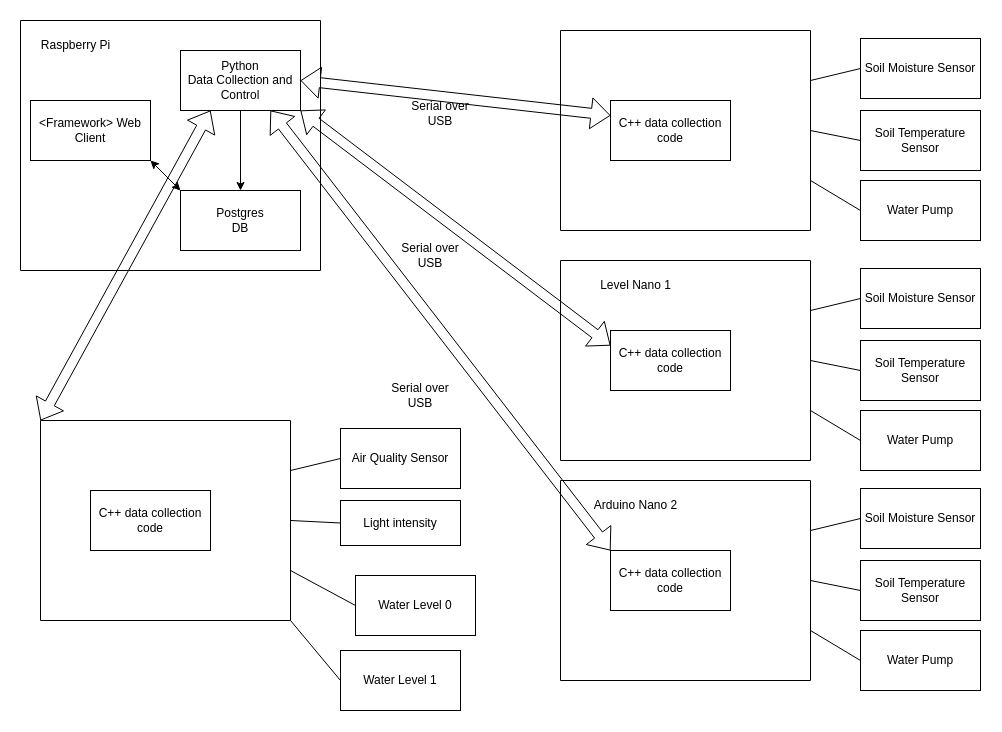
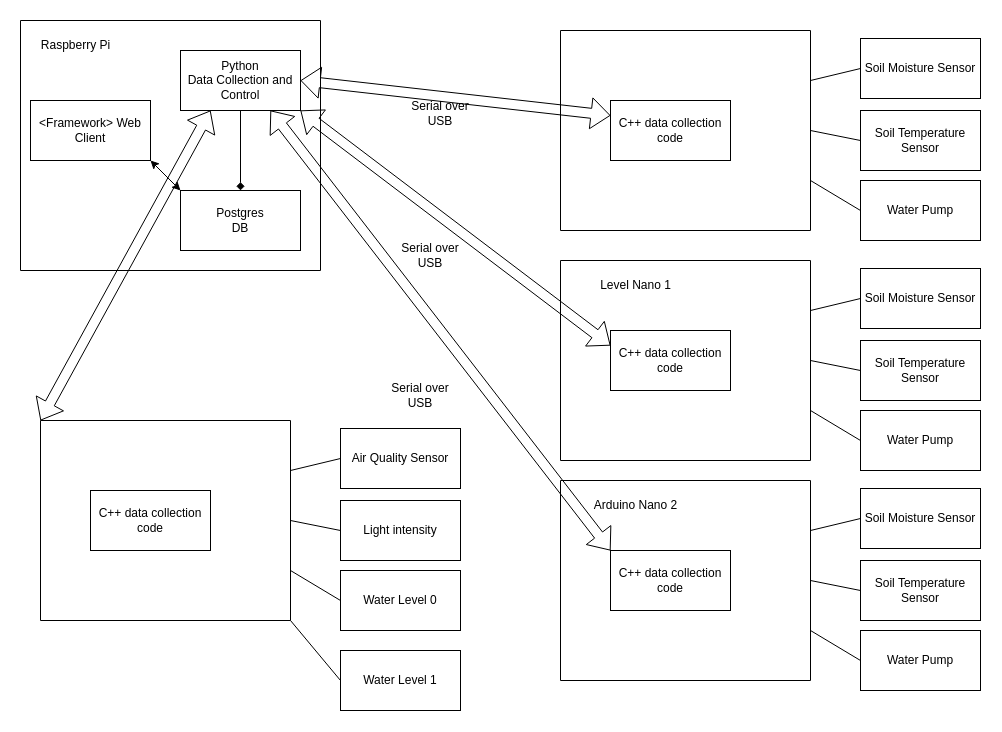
  <mxCell id="0" />
  <mxCell id="1" parent="0" />
  <mxCell id="2" value="" style="swimlane;startSize=0;" vertex="1" parent="1"><mxGeometry x="20" y="20" width="300" height="250" as="geometry" /></mxCell>
  <mxCell id="3" value="Raspberry Pi" style="text;html=1;align=center;verticalAlign=middle;resizable=0;points=[];autosize=1;strokeColor=none;fillColor=none;" vertex="1" parent="2"><mxGeometry x="10" y="10" width="90" height="30" as="geometry" /></mxCell>
- <mxCell id="4" style="edgeStyle=none;html=1;exitX=0.5;exitY=1;exitDx=0;exitDy=0;entryX=0.5;entryY=0;entryDx=0;entryDy=0;" edge="1" parent="2" source="5" target="6"><mxGeometry relative="1" as="geometry" /></mxCell>
+ <mxCell id="4" style="edgeStyle=none;html=1;exitX=0.5;exitY=1;exitDx=0;exitDy=0;entryX=0.5;entryY=0;entryDx=0;entryDy=0;endArrow=diamond;" edge="1" parent="2" source="5" target="6"><mxGeometry relative="1" as="geometry" /></mxCell>
  <mxCell id="5" value="Python&lt;br&gt;Data Collection and Control" style="rounded=0;whiteSpace=wrap;html=1;" vertex="1" parent="2"><mxGeometry x="160" y="30" width="120" height="60" as="geometry" /></mxCell>
  <mxCell id="6" value="Postgres&lt;br&gt;DB" style="rounded=0;whiteSpace=wrap;html=1;" vertex="1" parent="2"><mxGeometry x="160" y="170" width="120" height="60" as="geometry" /></mxCell>
  <mxCell id="7" value="&amp;lt;Framework&amp;gt; Web Client" style="rounded=0;whiteSpace=wrap;html=1;" vertex="1" parent="2"><mxGeometry x="10" y="80" width="120" height="60" as="geometry" /></mxCell>
  <mxCell id="8" value="" style="endArrow=classic;startArrow=classic;html=1;exitX=1;exitY=1;exitDx=0;exitDy=0;entryX=0;entryY=0;entryDx=0;entryDy=0;" edge="1" parent="2" source="7" target="6"><mxGeometry width="50" height="50" relative="1" as="geometry"><mxPoint x="340" y="340" as="sourcePoint" /><mxPoint x="390" y="290" as="targetPoint" /></mxGeometry></mxCell>
  <mxCell id="9" value="" style="swimlane;startSize=0;" vertex="1" parent="1"><mxGeometry x="560" y="30" width="250" height="200" as="geometry" /></mxCell>
  <mxCell id="10" value="C++ data collection code" style="rounded=0;whiteSpace=wrap;html=1;" vertex="1" parent="9"><mxGeometry x="50" y="70" width="120" height="60" as="geometry" /></mxCell>
  <mxCell id="11" value="Soil Moisture Sensor" style="rounded=0;whiteSpace=wrap;html=1;" vertex="1" parent="1"><mxGeometry x="860" y="38" width="120" height="60" as="geometry" /></mxCell>
  <mxCell id="12" value="Soil Temperature Sensor" style="rounded=0;whiteSpace=wrap;html=1;" vertex="1" parent="1"><mxGeometry x="860" y="110" width="120" height="60" as="geometry" /></mxCell>
  <mxCell id="13" value="Water Pump" style="rounded=0;whiteSpace=wrap;html=1;" vertex="1" parent="1"><mxGeometry x="860" y="180" width="120" height="60" as="geometry" /></mxCell>
  <mxCell id="14" value="" style="shape=flexArrow;endArrow=classic;startArrow=classic;html=1;exitX=1;exitY=0.5;exitDx=0;exitDy=0;entryX=0;entryY=0.25;entryDx=0;entryDy=0;" edge="1" parent="1" source="5" target="10"><mxGeometry width="100" height="100" relative="1" as="geometry"><mxPoint x="620" y="300" as="sourcePoint" /><mxPoint x="720" y="200" as="targetPoint" /></mxGeometry></mxCell>
  <mxCell id="15" value="Serial over USB" style="text;html=1;align=center;verticalAlign=middle;whiteSpace=wrap;rounded=0;" vertex="1" parent="1"><mxGeometry x="410" y="98" width="60" height="30" as="geometry" /></mxCell>
  <mxCell id="16" value="" style="endArrow=none;html=1;entryX=0;entryY=0.5;entryDx=0;entryDy=0;exitX=1;exitY=0.25;exitDx=0;exitDy=0;" edge="1" parent="1" source="9" target="11"><mxGeometry width="50" height="50" relative="1" as="geometry"><mxPoint x="640" y="270" as="sourcePoint" /><mxPoint x="690" y="220" as="targetPoint" /></mxGeometry></mxCell>
  <mxCell id="17" value="" style="endArrow=none;html=1;entryX=0;entryY=0.5;entryDx=0;entryDy=0;exitX=1;exitY=0.5;exitDx=0;exitDy=0;" edge="1" parent="1" source="9" target="12"><mxGeometry width="50" height="50" relative="1" as="geometry"><mxPoint x="640" y="270" as="sourcePoint" /><mxPoint x="690" y="220" as="targetPoint" /></mxGeometry></mxCell>
  <mxCell id="18" value="" style="endArrow=none;html=1;entryX=0;entryY=0.5;entryDx=0;entryDy=0;exitX=1;exitY=0.75;exitDx=0;exitDy=0;" edge="1" parent="1" source="9" target="13"><mxGeometry width="50" height="50" relative="1" as="geometry"><mxPoint x="640" y="270" as="sourcePoint" /><mxPoint x="690" y="220" as="targetPoint" /></mxGeometry></mxCell>
  <mxCell id="19" value="" style="swimlane;startSize=0;" vertex="1" parent="1"><mxGeometry x="560" y="260" width="250" height="200" as="geometry" /></mxCell>
  <mxCell id="20" value="Level Nano 1" style="text;html=1;align=center;verticalAlign=middle;resizable=0;points=[];autosize=1;strokeColor=none;fillColor=none;" vertex="1" parent="19"><mxGeometry x="20" y="10" width="110" height="30" as="geometry" /></mxCell>
  <mxCell id="21" value="C++ data collection code" style="rounded=0;whiteSpace=wrap;html=1;" vertex="1" parent="19"><mxGeometry x="50" y="70" width="120" height="60" as="geometry" /></mxCell>
  <mxCell id="22" value="Soil Moisture Sensor" style="rounded=0;whiteSpace=wrap;html=1;" vertex="1" parent="1"><mxGeometry x="860" y="268" width="120" height="60" as="geometry" /></mxCell>
  <mxCell id="23" value="Soil Temperature Sensor" style="rounded=0;whiteSpace=wrap;html=1;" vertex="1" parent="1"><mxGeometry x="860" y="340" width="120" height="60" as="geometry" /></mxCell>
  <mxCell id="24" value="Water Pump" style="rounded=0;whiteSpace=wrap;html=1;" vertex="1" parent="1"><mxGeometry x="860" y="410" width="120" height="60" as="geometry" /></mxCell>
  <mxCell id="25" value="Serial over USB" style="text;html=1;align=center;verticalAlign=middle;whiteSpace=wrap;rounded=0;" vertex="1" parent="1"><mxGeometry x="400" y="240" width="60" height="30" as="geometry" /></mxCell>
  <mxCell id="26" value="" style="endArrow=none;html=1;entryX=0;entryY=0.5;entryDx=0;entryDy=0;exitX=1;exitY=0.25;exitDx=0;exitDy=0;" edge="1" parent="1" source="19" target="22"><mxGeometry width="50" height="50" relative="1" as="geometry"><mxPoint x="640" y="500" as="sourcePoint" /><mxPoint x="690" y="450" as="targetPoint" /></mxGeometry></mxCell>
  <mxCell id="27" value="" style="endArrow=none;html=1;entryX=0;entryY=0.5;entryDx=0;entryDy=0;exitX=1;exitY=0.5;exitDx=0;exitDy=0;" edge="1" parent="1" source="19" target="23"><mxGeometry width="50" height="50" relative="1" as="geometry"><mxPoint x="640" y="500" as="sourcePoint" /><mxPoint x="690" y="450" as="targetPoint" /></mxGeometry></mxCell>
  <mxCell id="28" value="" style="endArrow=none;html=1;entryX=0;entryY=0.5;entryDx=0;entryDy=0;exitX=1;exitY=0.75;exitDx=0;exitDy=0;" edge="1" parent="1" source="19" target="24"><mxGeometry width="50" height="50" relative="1" as="geometry"><mxPoint x="640" y="500" as="sourcePoint" /><mxPoint x="690" y="450" as="targetPoint" /></mxGeometry></mxCell>
  <mxCell id="29" value="" style="shape=flexArrow;endArrow=classic;startArrow=classic;html=1;exitX=1;exitY=1;exitDx=0;exitDy=0;entryX=0;entryY=0.25;entryDx=0;entryDy=0;" edge="1" parent="1" source="5" target="21"><mxGeometry width="100" height="100" relative="1" as="geometry"><mxPoint x="620" y="300" as="sourcePoint" /><mxPoint x="720" y="200" as="targetPoint" /></mxGeometry></mxCell>
  <mxCell id="30" value="" style="swimlane;startSize=0;" vertex="1" parent="1"><mxGeometry x="560" y="480" width="250" height="200" as="geometry" /></mxCell>
  <mxCell id="31" value="Arduino Nano 2" style="text;html=1;align=center;verticalAlign=middle;resizable=0;points=[];autosize=1;strokeColor=none;fillColor=none;" vertex="1" parent="30"><mxGeometry x="20" y="10" width="110" height="30" as="geometry" /></mxCell>
  <mxCell id="32" value="C++ data collection code" style="rounded=0;whiteSpace=wrap;html=1;" vertex="1" parent="30"><mxGeometry x="50" y="70" width="120" height="60" as="geometry" /></mxCell>
  <mxCell id="33" value="Soil Moisture Sensor" style="rounded=0;whiteSpace=wrap;html=1;" vertex="1" parent="1"><mxGeometry x="860" y="488" width="120" height="60" as="geometry" /></mxCell>
  <mxCell id="34" value="Soil Temperature Sensor" style="rounded=0;whiteSpace=wrap;html=1;" vertex="1" parent="1"><mxGeometry x="860" y="560" width="120" height="60" as="geometry" /></mxCell>
  <mxCell id="35" value="Water Pump" style="rounded=0;whiteSpace=wrap;html=1;" vertex="1" parent="1"><mxGeometry x="860" y="630" width="120" height="60" as="geometry" /></mxCell>
  <mxCell id="36" value="Serial over USB" style="text;html=1;align=center;verticalAlign=middle;whiteSpace=wrap;rounded=0;" vertex="1" parent="1"><mxGeometry x="390" y="380" width="60" height="30" as="geometry" /></mxCell>
  <mxCell id="37" value="" style="endArrow=none;html=1;entryX=0;entryY=0.5;entryDx=0;entryDy=0;exitX=1;exitY=0.25;exitDx=0;exitDy=0;" edge="1" parent="1" source="30" target="33"><mxGeometry width="50" height="50" relative="1" as="geometry"><mxPoint x="640" y="720" as="sourcePoint" /><mxPoint x="690" y="670" as="targetPoint" /></mxGeometry></mxCell>
  <mxCell id="38" value="" style="endArrow=none;html=1;entryX=0;entryY=0.5;entryDx=0;entryDy=0;exitX=1;exitY=0.5;exitDx=0;exitDy=0;" edge="1" parent="1" source="30" target="34"><mxGeometry width="50" height="50" relative="1" as="geometry"><mxPoint x="640" y="720" as="sourcePoint" /><mxPoint x="690" y="670" as="targetPoint" /></mxGeometry></mxCell>
  <mxCell id="39" value="" style="endArrow=none;html=1;entryX=0;entryY=0.5;entryDx=0;entryDy=0;exitX=1;exitY=0.75;exitDx=0;exitDy=0;" edge="1" parent="1" source="30" target="35"><mxGeometry width="50" height="50" relative="1" as="geometry"><mxPoint x="640" y="720" as="sourcePoint" /><mxPoint x="690" y="670" as="targetPoint" /></mxGeometry></mxCell>
  <mxCell id="40" value="" style="shape=flexArrow;endArrow=classic;startArrow=classic;html=1;exitX=0;exitY=0;exitDx=0;exitDy=0;entryX=0.75;entryY=1;entryDx=0;entryDy=0;" edge="1" parent="1" source="32" target="5"><mxGeometry width="100" height="100" relative="1" as="geometry"><mxPoint x="620" y="460" as="sourcePoint" /><mxPoint x="720" y="360" as="targetPoint" /></mxGeometry></mxCell>
  <mxCell id="41" value="" style="swimlane;startSize=0;" vertex="1" parent="1"><mxGeometry x="40" y="420" width="250" height="200" as="geometry" /></mxCell>
  <mxCell id="42" value="C++ data collection code" style="rounded=0;whiteSpace=wrap;html=1;" vertex="1" parent="41"><mxGeometry x="50" y="70" width="120" height="60" as="geometry" /></mxCell>
  <mxCell id="43" value="Air Quality Sensor" style="rounded=0;whiteSpace=wrap;html=1;" vertex="1" parent="1"><mxGeometry x="340" y="428" width="120" height="60" as="geometry" /></mxCell>
- <mxCell id="44" value="Light intensity" style="rounded=0;whiteSpace=wrap;html=1;" vertex="1" parent="1"><mxGeometry x="340" y="500" width="120" height="45" as="geometry" /></mxCell>
- <mxCell id="45" value="Water Level 0" style="rounded=0;whiteSpace=wrap;html=1;" vertex="1" parent="1"><mxGeometry x="355" y="575" width="120" height="60" as="geometry" /></mxCell>
+ <mxCell id="44" value="Light intensity" style="rounded=0;whiteSpace=wrap;html=1;" vertex="1" parent="1"><mxGeometry x="340" y="500" width="120" height="60" as="geometry" /></mxCell>
+ <mxCell id="45" value="Water Level 0" style="rounded=0;whiteSpace=wrap;html=1;" vertex="1" parent="1"><mxGeometry x="340" y="570" width="120" height="60" as="geometry" /></mxCell>
  <mxCell id="46" value="" style="endArrow=none;html=1;entryX=0;entryY=0.5;entryDx=0;entryDy=0;exitX=1;exitY=0.25;exitDx=0;exitDy=0;" edge="1" parent="1" source="41" target="43"><mxGeometry width="50" height="50" relative="1" as="geometry"><mxPoint x="120" y="660" as="sourcePoint" /><mxPoint x="170" y="610" as="targetPoint" /></mxGeometry></mxCell>
  <mxCell id="47" value="" style="endArrow=none;html=1;entryX=0;entryY=0.5;entryDx=0;entryDy=0;exitX=1;exitY=0.5;exitDx=0;exitDy=0;" edge="1" parent="1" source="41" target="44"><mxGeometry width="50" height="50" relative="1" as="geometry"><mxPoint x="120" y="660" as="sourcePoint" /><mxPoint x="170" y="610" as="targetPoint" /></mxGeometry></mxCell>
  <mxCell id="48" value="" style="endArrow=none;html=1;entryX=0;entryY=0.5;entryDx=0;entryDy=0;exitX=1;exitY=0.75;exitDx=0;exitDy=0;" edge="1" parent="1" source="41" target="45"><mxGeometry width="50" height="50" relative="1" as="geometry"><mxPoint x="120" y="660" as="sourcePoint" /><mxPoint x="170" y="610" as="targetPoint" /></mxGeometry></mxCell>
  <mxCell id="49" value="Water Level 1" style="rounded=0;whiteSpace=wrap;html=1;" vertex="1" parent="1"><mxGeometry x="340" y="650" width="120" height="60" as="geometry" /></mxCell>
  <mxCell id="50" value="" style="endArrow=none;html=1;entryX=0;entryY=0.5;entryDx=0;entryDy=0;exitX=1;exitY=1;exitDx=0;exitDy=0;" edge="1" parent="1" target="49" source="41"><mxGeometry width="50" height="50" relative="1" as="geometry"><mxPoint x="290" y="630" as="sourcePoint" /><mxPoint x="170" y="670" as="targetPoint" /></mxGeometry></mxCell>
  <mxCell id="51" value="" style="shape=flexArrow;endArrow=classic;startArrow=classic;html=1;exitX=0;exitY=0;exitDx=0;exitDy=0;entryX=0.25;entryY=1;entryDx=0;entryDy=0;" edge="1" parent="1" source="41" target="5"><mxGeometry width="100" height="100" relative="1" as="geometry"><mxPoint x="440" y="480" as="sourcePoint" /><mxPoint x="160" y="340" as="targetPoint" /></mxGeometry></mxCell>
